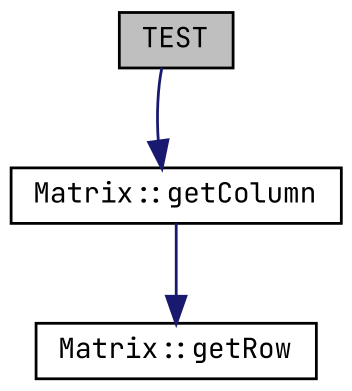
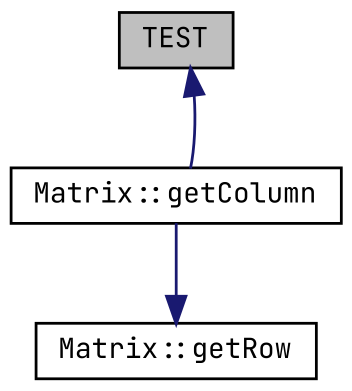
  digraph {
    fontname="JetBrains Mono"
    rankdir=TB
    node [color=black fillcolor=white fontname="JetBrains Mono" fontsize=10 shape=record style=filled]
    edge [color=midnightblue fontname="JetBrains Mono" fontsize=10 labelfontname=Helvetica labelfontsize=10 style=solid]
    n1 [fillcolor=grey75 fontcolor=black height=0.2 label=TEST width=0.4]
    n2 [height=0.2 label="Matrix::getColumn" width=0.4]
    n3 [height=0.2 label="Matrix::getRow" width=0.4]
-   n1 -> n2
+   n2 -> n1
    n2 -> n3
  }
